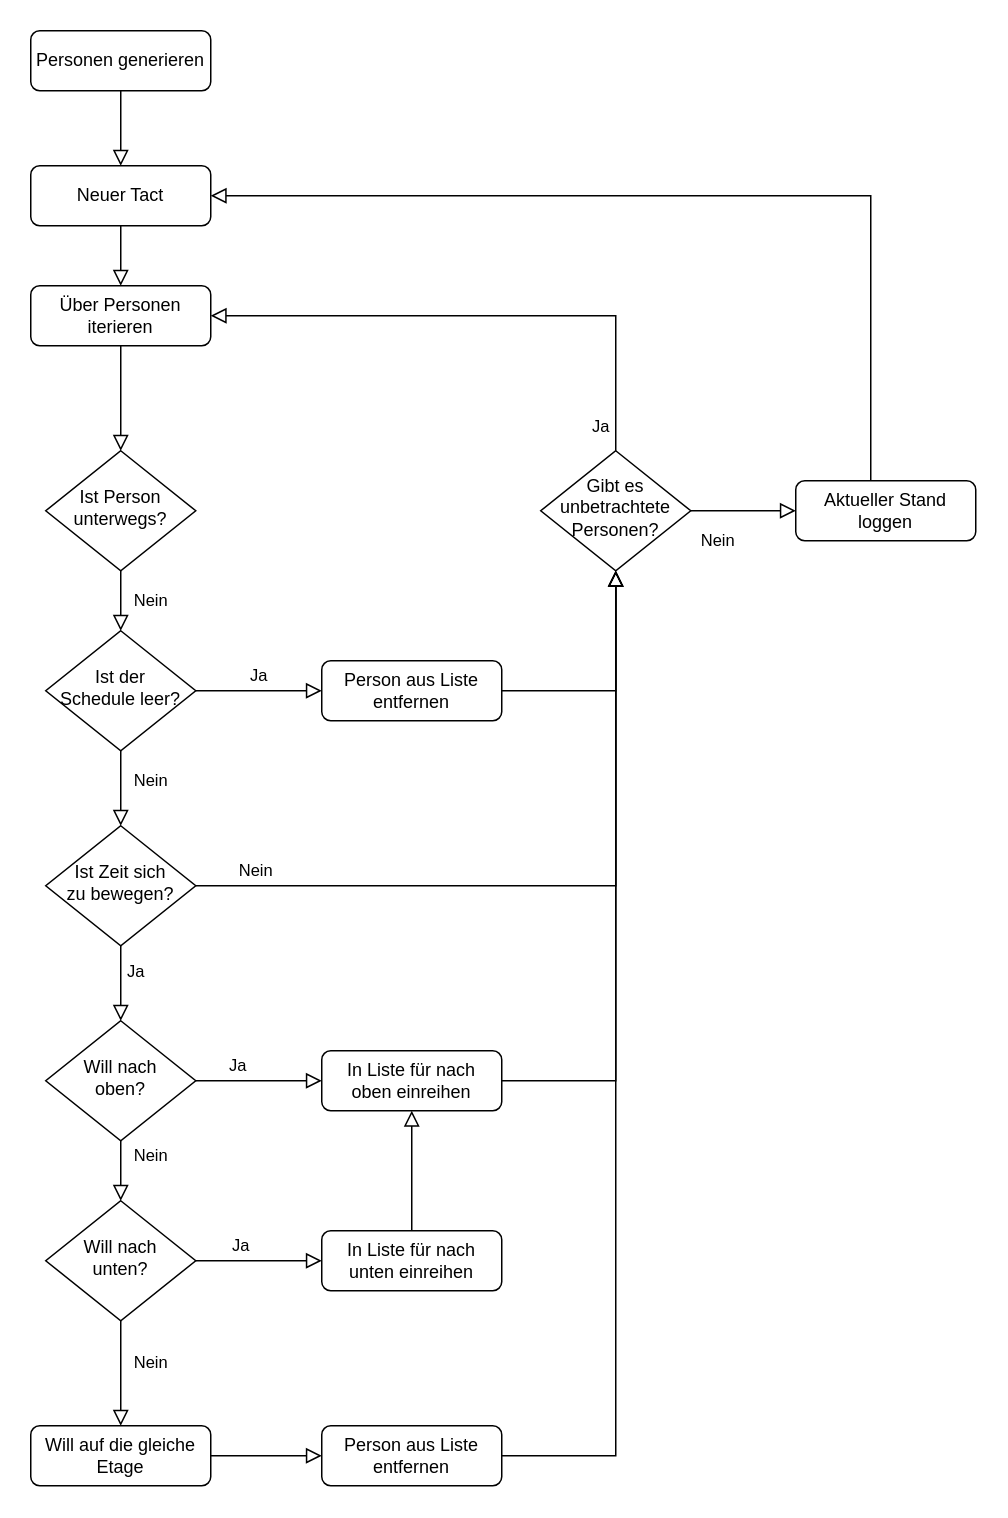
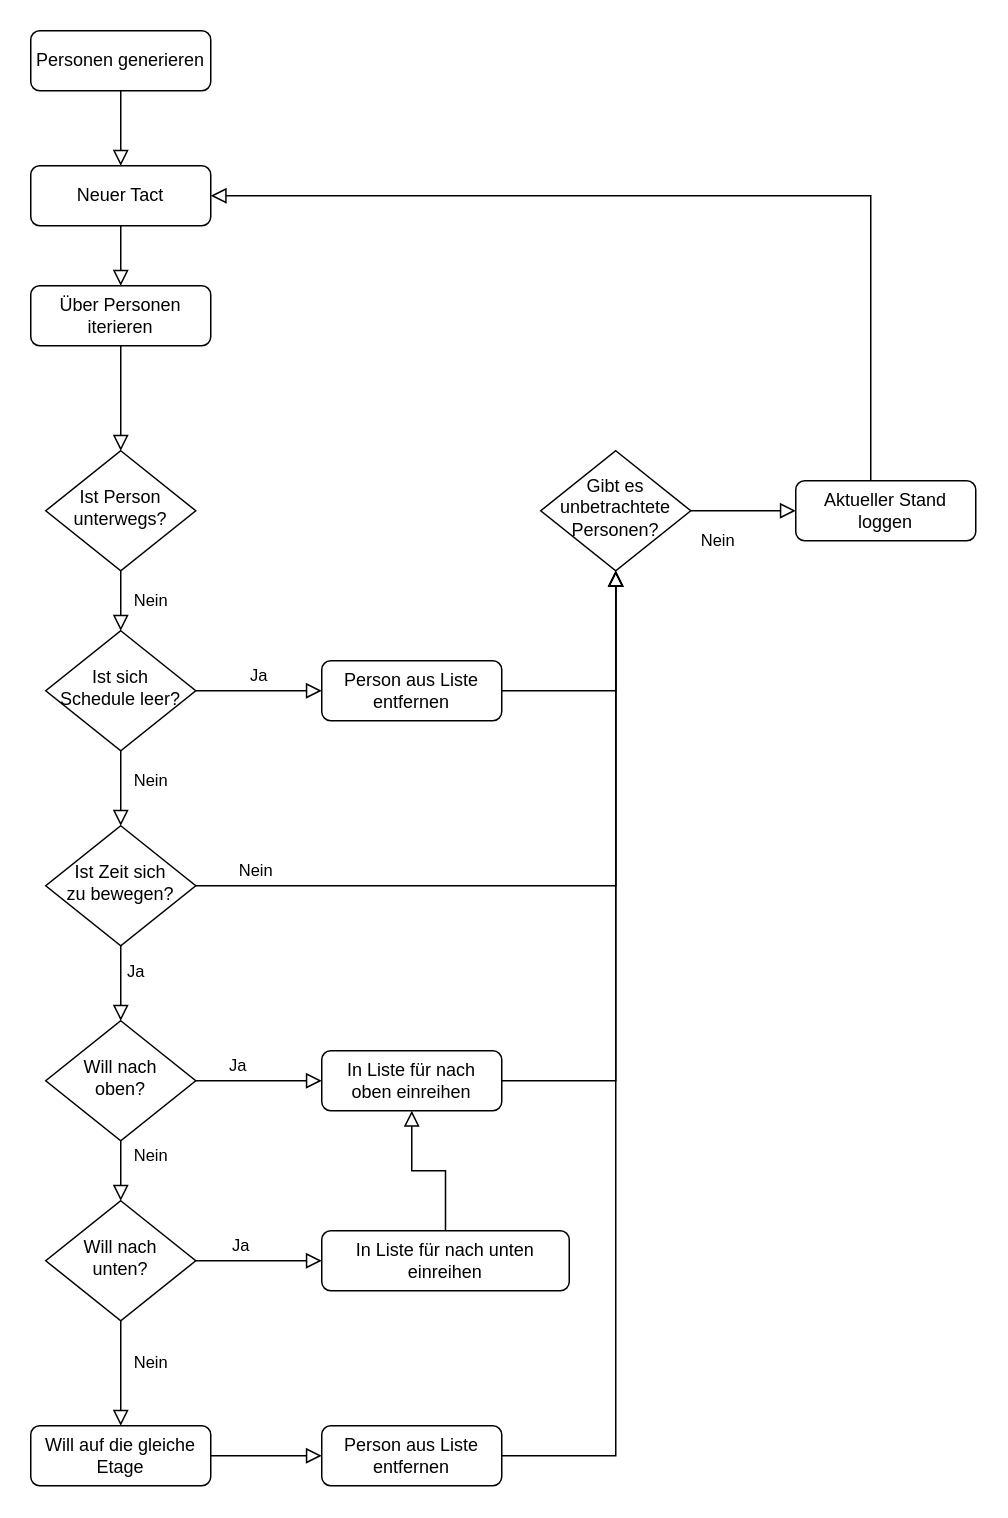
  <mxCell id="0" />
  <mxCell id="1" parent="0" />
  <mxCell id="2" value="" style="rounded=0;html=1;jettySize=auto;orthogonalLoop=1;fontSize=11;endArrow=block;endFill=0;endSize=8;strokeWidth=1;shadow=0;labelBackgroundColor=none;edgeStyle=orthogonalEdgeStyle;" parent="1" source="3" target="33" edge="1"><mxGeometry relative="1" as="geometry"><mxPoint x="80" y="220" as="targetPoint" /></mxGeometry></mxCell>
  <mxCell id="3" value="Personen generieren" style="rounded=1;whiteSpace=wrap;html=1;fontSize=12;glass=0;strokeWidth=1;shadow=0;" parent="1" vertex="1"><mxGeometry x="20" y="20" width="120" height="40" as="geometry" /></mxCell>
  <mxCell id="4" value="Nein" style="rounded=0;html=1;jettySize=auto;orthogonalLoop=1;fontSize=11;endArrow=block;endFill=0;endSize=8;strokeWidth=1;shadow=0;labelBackgroundColor=none;edgeStyle=orthogonalEdgeStyle;" parent="1" source="5" target="10" edge="1"><mxGeometry y="20" relative="1" as="geometry"><mxPoint as="offset" /></mxGeometry></mxCell>
  <mxCell id="5" value="Ist Person unterwegs?" style="rhombus;whiteSpace=wrap;html=1;shadow=0;fontFamily=Helvetica;fontSize=12;align=center;strokeWidth=1;spacing=6;spacingTop=-4;" parent="1" vertex="1"><mxGeometry x="30" y="300" width="100" height="80" as="geometry" /></mxCell>
  <mxCell id="6" style="edgeStyle=orthogonalEdgeStyle;rounded=0;orthogonalLoop=1;jettySize=auto;html=1;entryX=1;entryY=0.5;entryDx=0;entryDy=0;endSize=8;endArrow=block;endFill=0;" parent="1" source="7" target="33" edge="1"><mxGeometry relative="1" as="geometry"><Array as="points"><mxPoint x="580" y="130" /></Array></mxGeometry></mxCell>
  <mxCell id="7" value="Aktueller Stand loggen" style="rounded=1;whiteSpace=wrap;html=1;fontSize=12;glass=0;strokeWidth=1;shadow=0;" parent="1" vertex="1"><mxGeometry x="530" y="320" width="120" height="40" as="geometry" /></mxCell>
  <mxCell id="8" value="Nein" style="rounded=0;html=1;jettySize=auto;orthogonalLoop=1;fontSize=11;endArrow=block;endFill=0;endSize=8;strokeWidth=1;shadow=0;labelBackgroundColor=none;edgeStyle=orthogonalEdgeStyle;" parent="1" source="10" target="20" edge="1"><mxGeometry x="-0.2" y="20" relative="1" as="geometry"><mxPoint as="offset" /><mxPoint x="80" y="560" as="targetPoint" /></mxGeometry></mxCell>
  <mxCell id="9" value="Ja" style="edgeStyle=orthogonalEdgeStyle;rounded=0;html=1;jettySize=auto;orthogonalLoop=1;fontSize=11;endArrow=block;endFill=0;endSize=8;strokeWidth=1;shadow=0;labelBackgroundColor=none;" parent="1" source="10" target="12" edge="1"><mxGeometry y="10" relative="1" as="geometry"><mxPoint as="offset" /></mxGeometry></mxCell>
- <mxCell id="10" value="Ist der &lt;br&gt;Schedule leer?" style="rhombus;whiteSpace=wrap;html=1;shadow=0;fontFamily=Helvetica;fontSize=12;align=center;strokeWidth=1;spacing=6;spacingTop=-4;" parent="1" vertex="1"><mxGeometry x="30" y="420" width="100" height="80" as="geometry" /></mxCell>
+ <mxCell id="10" value="Ist sich &lt;br&gt;Schedule leer?" style="rhombus;whiteSpace=wrap;html=1;shadow=0;fontFamily=Helvetica;fontSize=12;align=center;strokeWidth=1;spacing=6;spacingTop=-4;" parent="1" vertex="1"><mxGeometry x="30" y="420" width="100" height="80" as="geometry" /></mxCell>
  <mxCell id="11" style="edgeStyle=orthogonalEdgeStyle;rounded=0;orthogonalLoop=1;jettySize=auto;html=1;endSize=8;endArrow=block;endFill=0;" parent="1" source="12" target="17" edge="1"><mxGeometry relative="1" as="geometry"><Array as="points"><mxPoint x="410" y="460" /></Array></mxGeometry></mxCell>
  <mxCell id="12" value="Person aus Liste entfernen" style="rounded=1;whiteSpace=wrap;html=1;fontSize=12;glass=0;strokeWidth=1;shadow=0;" parent="1" vertex="1"><mxGeometry x="214" y="440" width="120" height="40" as="geometry" /></mxCell>
  <mxCell id="13" style="edgeStyle=orthogonalEdgeStyle;rounded=0;orthogonalLoop=1;jettySize=auto;html=1;endSize=8;endArrow=block;endFill=0;" parent="1" source="14" target="5" edge="1"><mxGeometry relative="1" as="geometry" /></mxCell>
  <mxCell id="14" value="Über Personen iterieren" style="rounded=1;whiteSpace=wrap;html=1;fontSize=12;glass=0;strokeWidth=1;shadow=0;" parent="1" vertex="1"><mxGeometry x="20" y="190" width="120" height="40" as="geometry" /></mxCell>
- <mxCell id="15" value="Ja" style="edgeStyle=orthogonalEdgeStyle;rounded=0;orthogonalLoop=1;jettySize=auto;html=1;endSize=8;endArrow=block;endFill=0;" parent="1" source="17" target="14" edge="1"><mxGeometry x="-0.909" y="10" relative="1" as="geometry"><Array as="points"><mxPoint x="410" y="210" /></Array><mxPoint as="offset" /></mxGeometry></mxCell>
  <mxCell id="16" value="Nein" style="edgeStyle=orthogonalEdgeStyle;rounded=0;orthogonalLoop=1;jettySize=auto;html=1;endSize=8;endArrow=block;endFill=0;" parent="1" source="17" target="7" edge="1"><mxGeometry x="-0.5" y="-20" relative="1" as="geometry"><mxPoint as="offset" /></mxGeometry></mxCell>
  <mxCell id="17" value="Gibt es unbetrachtete Personen?" style="rhombus;whiteSpace=wrap;html=1;shadow=0;fontFamily=Helvetica;fontSize=12;align=center;strokeWidth=1;spacing=6;spacingTop=-4;" parent="1" vertex="1"><mxGeometry x="360" y="300" width="100" height="80" as="geometry" /></mxCell>
  <mxCell id="18" value="Nein" style="edgeStyle=orthogonalEdgeStyle;rounded=0;orthogonalLoop=1;jettySize=auto;html=1;endSize=8;endArrow=block;endFill=0;" parent="1" source="20" target="17" edge="1"><mxGeometry x="-0.837" y="10" relative="1" as="geometry"><mxPoint x="214" y="590" as="targetPoint" /><mxPoint as="offset" /></mxGeometry></mxCell>
  <mxCell id="19" value="Ja" style="edgeStyle=orthogonalEdgeStyle;rounded=0;orthogonalLoop=1;jettySize=auto;html=1;endSize=8;endArrow=block;endFill=0;" parent="1" source="20" target="21" edge="1"><mxGeometry x="-0.333" y="10" relative="1" as="geometry"><mxPoint as="offset" /></mxGeometry></mxCell>
  <mxCell id="20" value="Ist Zeit sich&lt;br&gt;zu bewegen?" style="rhombus;whiteSpace=wrap;html=1;shadow=0;fontFamily=Helvetica;fontSize=12;align=center;strokeWidth=1;spacing=6;spacingTop=-4;" parent="1" vertex="1"><mxGeometry x="30" y="550" width="100" height="80" as="geometry" /></mxCell>
  <mxCell id="21" value="Will nach &lt;br&gt;oben?" style="rhombus;whiteSpace=wrap;html=1;shadow=0;fontFamily=Helvetica;fontSize=12;align=center;strokeWidth=1;spacing=6;spacingTop=-4;" parent="1" vertex="1"><mxGeometry x="30" y="680" width="100" height="80" as="geometry" /></mxCell>
  <mxCell id="22" value="Nein" style="edgeStyle=orthogonalEdgeStyle;rounded=0;orthogonalLoop=1;jettySize=auto;html=1;endSize=8;endArrow=block;endFill=0;" parent="1" source="23" target="26" edge="1"><mxGeometry x="-0.208" y="20" relative="1" as="geometry"><mxPoint x="80" y="930" as="targetPoint" /><mxPoint as="offset" /></mxGeometry></mxCell>
  <mxCell id="23" value="Will nach &lt;br&gt;unten?" style="rhombus;whiteSpace=wrap;html=1;shadow=0;fontFamily=Helvetica;fontSize=12;align=center;strokeWidth=1;spacing=6;spacingTop=-4;" parent="1" vertex="1"><mxGeometry x="30" y="800" width="100" height="80" as="geometry" /></mxCell>
  <mxCell id="24" value="Nein" style="edgeStyle=orthogonalEdgeStyle;rounded=0;orthogonalLoop=1;jettySize=auto;html=1;endSize=8;endArrow=block;endFill=0;" parent="1" source="21" target="23" edge="1"><mxGeometry x="-0.5" y="20" relative="1" as="geometry"><mxPoint x="120" y="770" as="sourcePoint" /><mxPoint x="120" y="820" as="targetPoint" /><mxPoint as="offset" /></mxGeometry></mxCell>
  <mxCell id="25" style="edgeStyle=orthogonalEdgeStyle;rounded=0;orthogonalLoop=1;jettySize=auto;html=1;endSize=8;endArrow=block;endFill=0;" parent="1" source="26" target="36" edge="1"><mxGeometry relative="1" as="geometry" /></mxCell>
  <mxCell id="26" value="Will auf die gleiche&lt;br style=&quot;border-color: var(--border-color);&quot;&gt;Etage" style="rounded=1;whiteSpace=wrap;html=1;fontSize=12;glass=0;strokeWidth=1;shadow=0;" parent="1" vertex="1"><mxGeometry x="20" y="950" width="120" height="40" as="geometry" /></mxCell>
  <mxCell id="27" style="edgeStyle=orthogonalEdgeStyle;rounded=0;orthogonalLoop=1;jettySize=auto;html=1;endSize=8;endArrow=block;endFill=0;" parent="1" source="28" target="17" edge="1"><mxGeometry relative="1" as="geometry" /></mxCell>
  <mxCell id="28" value="In Liste für nach &lt;br&gt;oben einreihen" style="rounded=1;whiteSpace=wrap;html=1;fontSize=12;glass=0;strokeWidth=1;shadow=0;" parent="1" vertex="1"><mxGeometry x="214" y="700" width="120" height="40" as="geometry" /></mxCell>
  <mxCell id="29" style="edgeStyle=orthogonalEdgeStyle;rounded=0;orthogonalLoop=1;jettySize=auto;html=1;endSize=8;endArrow=block;endFill=0;" parent="1" source="30" target="28" edge="1"><mxGeometry relative="1" as="geometry" /></mxCell>
- <mxCell id="30" value="In Liste für nach unten einreihen" style="rounded=1;whiteSpace=wrap;html=1;fontSize=12;glass=0;strokeWidth=1;shadow=0;" parent="1" vertex="1"><mxGeometry x="214" y="820" width="120" height="40" as="geometry" /></mxCell>
+ <mxCell id="30" value="In Liste für nach unten einreihen" style="rounded=1;whiteSpace=wrap;html=1;fontSize=12;glass=0;strokeWidth=1;shadow=0;" parent="1" vertex="1"><mxGeometry x="214" y="820" width="165" height="40" as="geometry" /></mxCell>
  <mxCell id="31" value="Ja" style="edgeStyle=orthogonalEdgeStyle;rounded=0;orthogonalLoop=1;jettySize=auto;html=1;endSize=8;endArrow=block;endFill=0;" parent="1" source="21" target="28" edge="1"><mxGeometry x="-0.333" y="10" relative="1" as="geometry"><mxPoint x="90" y="640" as="sourcePoint" /><mxPoint x="90" y="690" as="targetPoint" /><mxPoint as="offset" /></mxGeometry></mxCell>
  <mxCell id="32" value="Ja" style="edgeStyle=orthogonalEdgeStyle;rounded=0;orthogonalLoop=1;jettySize=auto;html=1;endSize=8;endArrow=block;endFill=0;" parent="1" source="23" target="30" edge="1"><mxGeometry x="-0.286" y="10" relative="1" as="geometry"><mxPoint x="140" y="730" as="sourcePoint" /><mxPoint x="224" y="730" as="targetPoint" /><mxPoint as="offset" /></mxGeometry></mxCell>
  <mxCell id="33" value="Neuer Tact" style="rounded=1;whiteSpace=wrap;html=1;fontSize=12;glass=0;strokeWidth=1;shadow=0;" parent="1" vertex="1"><mxGeometry x="20" y="110" width="120" height="40" as="geometry" /></mxCell>
  <mxCell id="34" value="" style="rounded=0;html=1;jettySize=auto;orthogonalLoop=1;fontSize=11;endArrow=block;endFill=0;endSize=8;strokeWidth=1;shadow=0;labelBackgroundColor=none;edgeStyle=orthogonalEdgeStyle;" parent="1" source="33" target="14" edge="1"><mxGeometry relative="1" as="geometry"><mxPoint x="90" y="70" as="sourcePoint" /><mxPoint x="90" y="120" as="targetPoint" /></mxGeometry></mxCell>
  <mxCell id="35" style="edgeStyle=orthogonalEdgeStyle;rounded=0;orthogonalLoop=1;jettySize=auto;html=1;endSize=8;endArrow=block;endFill=0;" parent="1" source="36" target="17" edge="1"><mxGeometry relative="1" as="geometry" /></mxCell>
  <mxCell id="36" value="Person aus Liste entfernen" style="rounded=1;whiteSpace=wrap;html=1;fontSize=12;glass=0;strokeWidth=1;shadow=0;" parent="1" vertex="1"><mxGeometry x="214" y="950" width="120" height="40" as="geometry" /></mxCell>
